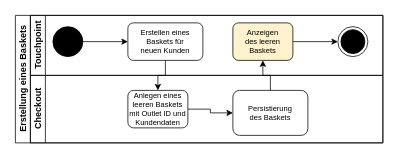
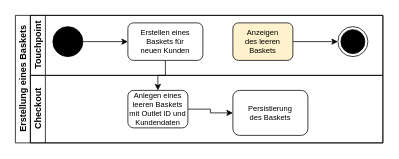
  <mxCell id="0" />
  <mxCell id="1" parent="0" />
  <mxCell id="2" value="Erstellung eines Baskets" style="swimlane;html=1;childLayout=stackLayout;resizeParent=1;resizeParentMax=0;horizontal=0;startSize=20;horizontalStack=0;fontColor=#000000;strokeColor=#000000;fillColor=none;" parent="1" vertex="1"><mxGeometry x="20" y="20" width="490" height="170" as="geometry" /></mxCell>
  <mxCell id="3" value="Touchpoint" style="swimlane;html=1;startSize=20;horizontal=0;fontColor=#000000;strokeColor=#000000;fillColor=none;" parent="2" vertex="1"><mxGeometry x="20" width="470" height="80" as="geometry" /></mxCell>
  <mxCell id="4" value="" style="edgeStyle=orthogonalEdgeStyle;rounded=0;orthogonalLoop=1;jettySize=auto;html=1;fontColor=#000000;strokeColor=#000000;" parent="3" source="5" target="6" edge="1"><mxGeometry relative="1" as="geometry" /></mxCell>
  <mxCell id="5" value="" style="ellipse;whiteSpace=wrap;html=1;fontColor=#000000;strokeColor=#000000;fillColor=#000000;" parent="3" vertex="1"><mxGeometry x="30" y="15" width="40" height="40" as="geometry" /></mxCell>
  <mxCell id="6" value="Erstellen eines&#10;Baskets für&#10;neuen Kunden" style="rounded=1;fontFamily=Helvetica;fontSize=10;fontColor=#000000;align=center;strokeColor=#000000;fillColor=#FFFFFF;" parent="3" vertex="1"><mxGeometry x="130" y="10" width="100" height="50" as="geometry" /></mxCell>
  <mxCell id="7" style="edgeStyle=orthogonalEdgeStyle;rounded=0;orthogonalLoop=1;jettySize=auto;html=1;fontSize=10;fontColor=#000000;strokeColor=#000000;" parent="3" source="8" target="9" edge="1"><mxGeometry relative="1" as="geometry" /></mxCell>
  <mxCell id="8" value="Anzeigen&#10;des leeren&#10;Baskets" style="rounded=1;fontFamily=Helvetica;fontSize=10;fontColor=#000000;align=center;strokeColor=#000000;fillColor=#fff2cc;" parent="3" vertex="1"><mxGeometry x="270" y="10" width="80" height="50" as="geometry" /></mxCell>
  <mxCell id="9" value="" style="ellipse;html=1;shape=endState;fillColor=#000000;strokeColor=#000000;fontSize=10;fontColor=#000000;" parent="3" vertex="1"><mxGeometry x="410" y="15" width="40" height="40" as="geometry" /></mxCell>
  <mxCell id="10" value="Checkout" style="swimlane;html=1;startSize=20;horizontal=0;fontColor=#000000;strokeColor=#000000;fillColor=none;" parent="2" vertex="1"><mxGeometry x="20" y="80" width="470" height="90" as="geometry" /></mxCell>
  <mxCell id="11" value="" style="edgeStyle=orthogonalEdgeStyle;rounded=0;orthogonalLoop=1;jettySize=auto;html=1;endArrow=classic;endFill=1;fontColor=#000000;strokeColor=#000000;" parent="10" source="12" target="13" edge="1"><mxGeometry relative="1" as="geometry"><mxPoint x="260" y="60" as="targetPoint" /></mxGeometry></mxCell>
  <mxCell id="12" value="Anlegen eines&#10;leeren Baskets&#10;mit Outlet ID und&#10;Kundendaten" style="rounded=1;fontFamily=Helvetica;fontSize=10;fontColor=#000000;align=center;strokeColor=#000000;fillColor=#FFFFFF;" parent="10" vertex="1"><mxGeometry x="130" y="20" width="80" height="50" as="geometry" /></mxCell>
  <mxCell id="13" value="Persistierung&#10;des Baskets" style="rounded=1;fontFamily=Helvetica;fontSize=10;fontColor=#000000;align=center;strokeColor=#000000;fillColor=#FFFFFF;" parent="10" vertex="1"><mxGeometry x="270" y="20" width="100" height="60" as="geometry" /></mxCell>
  <mxCell id="14" style="edgeStyle=orthogonalEdgeStyle;rounded=0;orthogonalLoop=1;jettySize=auto;html=1;fontSize=10;fontColor=#000000;strokeColor=#000000;" parent="2" source="6" target="12" edge="1"><mxGeometry relative="1" as="geometry" /></mxCell>
- <mxCell id="15" style="edgeStyle=orthogonalEdgeStyle;rounded=0;orthogonalLoop=1;jettySize=auto;html=1;fontSize=10;fontColor=#000000;strokeColor=#000000;" parent="2" source="13" target="8" edge="1"><mxGeometry relative="1" as="geometry" /></mxCell>
